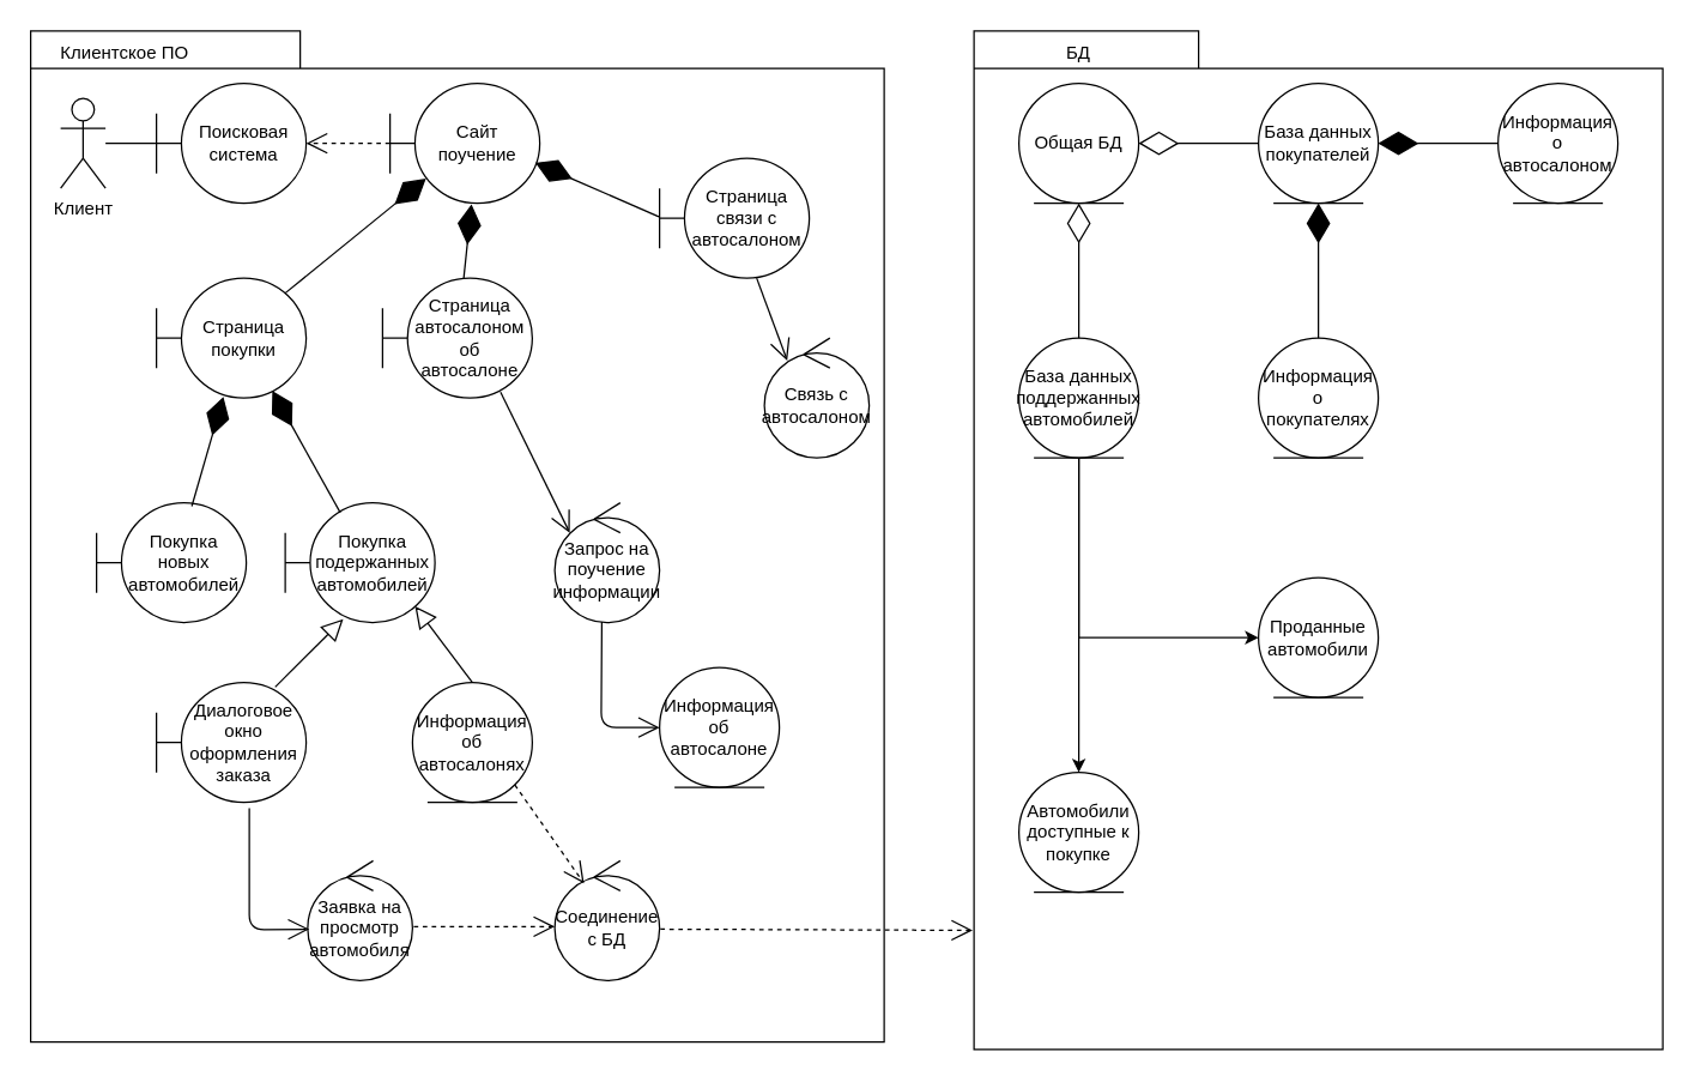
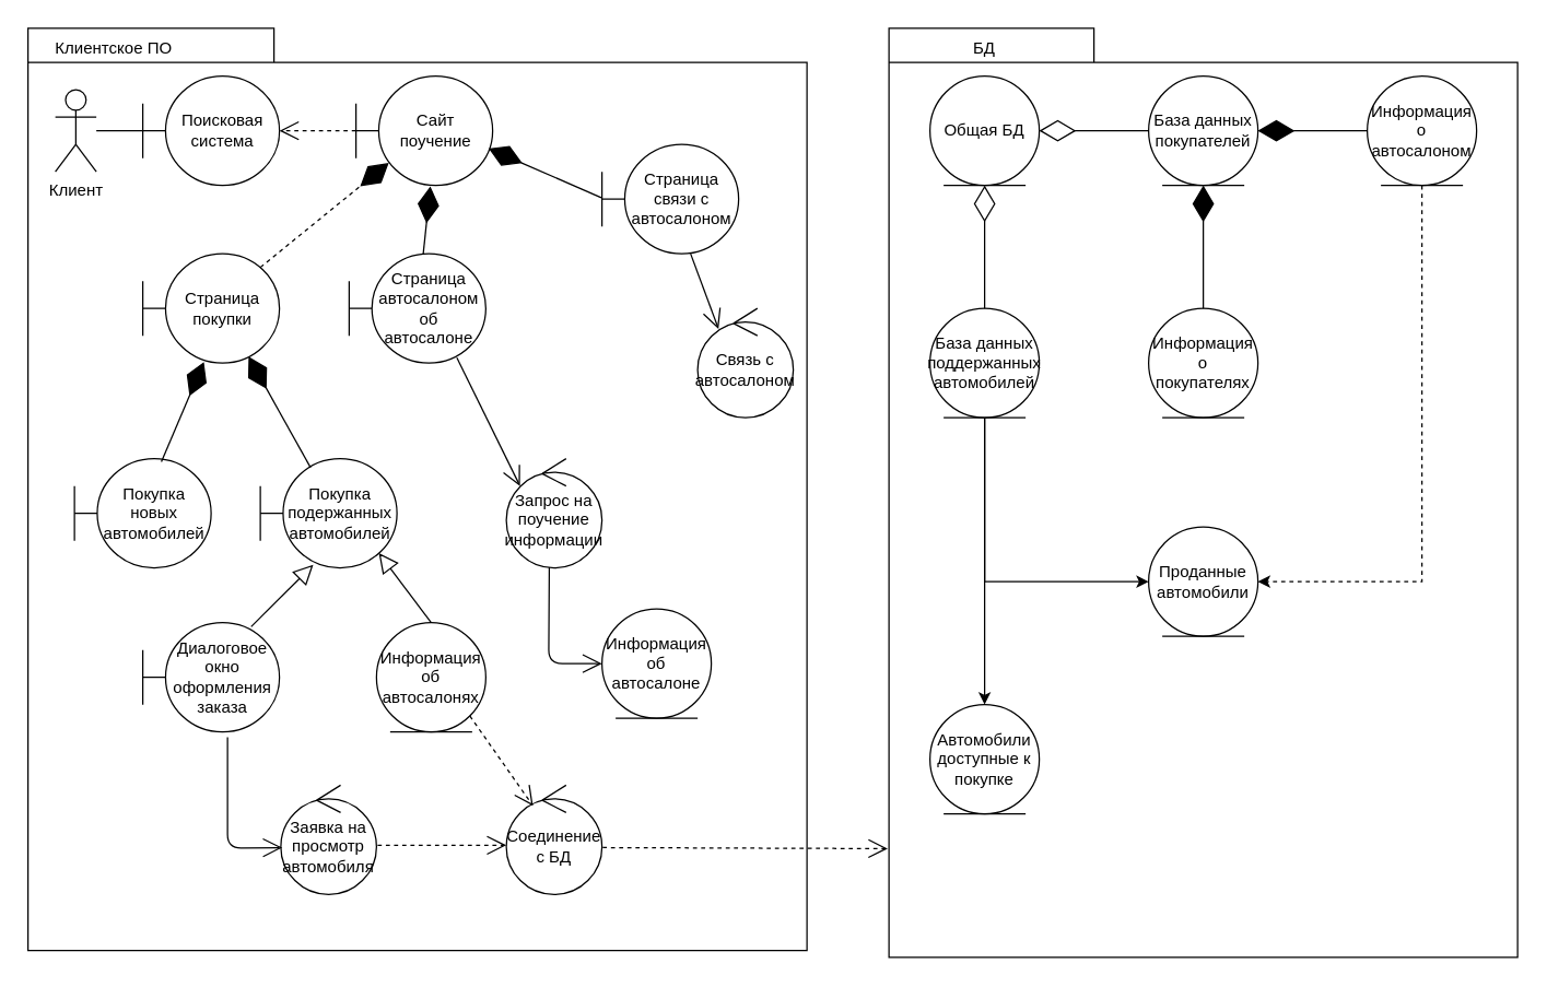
  <mxCell id="0" />
  <mxCell id="1" parent="0" />
  <mxCell id="2" value="" style="shape=folder;fontStyle=1;spacingTop=10;tabWidth=180;tabHeight=25;tabPosition=left;html=1;" vertex="1" parent="1"><mxGeometry x="20" y="20" width="570" height="675" as="geometry" /></mxCell>
  <mxCell id="3" value="" style="shape=folder;fontStyle=1;spacingTop=10;tabWidth=150;tabHeight=25;tabPosition=left;html=1;" vertex="1" parent="1"><mxGeometry x="650" y="20" width="460" height="680" as="geometry" /></mxCell>
  <mxCell id="4" value="" style="edgeStyle=orthogonalEdgeStyle;rounded=0;orthogonalLoop=1;jettySize=auto;html=1;endArrow=none;" edge="1" parent="1" source="5" target="6"><mxGeometry relative="1" as="geometry" /></mxCell>
  <mxCell id="5" value="Клиент" style="shape=umlActor;verticalLabelPosition=bottom;verticalAlign=top;html=1;outlineConnect=0;" vertex="1" parent="1"><mxGeometry x="40" y="65" width="30" height="60" as="geometry" /></mxCell>
  <mxCell id="6" value="Поисковая система" style="shape=umlBoundary;whiteSpace=wrap;html=1;" vertex="1" parent="1"><mxGeometry x="104" y="55" width="100" height="80" as="geometry" /></mxCell>
  <mxCell id="7" value="Сайт поучение" style="shape=umlBoundary;whiteSpace=wrap;html=1;" vertex="1" parent="1"><mxGeometry x="260" y="55" width="100" height="80" as="geometry" /></mxCell>
  <mxCell id="8" value="Страница покупки" style="shape=umlBoundary;whiteSpace=wrap;html=1;" vertex="1" parent="1"><mxGeometry x="104" y="185" width="100" height="80" as="geometry" /></mxCell>
  <mxCell id="9" value="Страница автосалоном об автосалоне" style="shape=umlBoundary;whiteSpace=wrap;html=1;" vertex="1" parent="1"><mxGeometry x="255" y="185" width="100" height="80" as="geometry" /></mxCell>
  <mxCell id="10" value="Страница связи с автосалоном" style="shape=umlBoundary;whiteSpace=wrap;html=1;" vertex="1" parent="1"><mxGeometry x="440" y="105" width="100" height="80" as="geometry" /></mxCell>
- <mxCell id="11" value="Покупка новых автомобилей" style="shape=umlBoundary;whiteSpace=wrap;html=1;" vertex="1" parent="1"><mxGeometry x="64" y="335" width="100" height="80" as="geometry" /></mxCell>
+ <mxCell id="11" value="Покупка новых автомобилей" style="shape=umlBoundary;whiteSpace=wrap;html=1;" vertex="1" parent="1"><mxGeometry x="54" y="335" width="100" height="80" as="geometry" /></mxCell>
  <mxCell id="12" value="Покупка подержанных автомобилей" style="shape=umlBoundary;whiteSpace=wrap;html=1;" vertex="1" parent="1"><mxGeometry x="190" y="335" width="100" height="80" as="geometry" /></mxCell>
  <mxCell id="13" value="Связь с автосалоном" style="ellipse;shape=umlControl;whiteSpace=wrap;html=1;" vertex="1" parent="1"><mxGeometry x="510" y="225" width="70" height="80" as="geometry" /></mxCell>
  <mxCell id="14" value="Запрос на поучение информации" style="ellipse;shape=umlControl;whiteSpace=wrap;html=1;" vertex="1" parent="1"><mxGeometry x="370" y="335" width="70" height="80" as="geometry" /></mxCell>
  <mxCell id="15" value="Информация об автосалоне" style="ellipse;shape=umlEntity;whiteSpace=wrap;html=1;" vertex="1" parent="1"><mxGeometry x="440" y="445" width="80" height="80" as="geometry" /></mxCell>
  <mxCell id="16" value="Соединение с БД" style="ellipse;shape=umlControl;whiteSpace=wrap;html=1;" vertex="1" parent="1"><mxGeometry x="370" y="574" width="70" height="80" as="geometry" /></mxCell>
  <mxCell id="17" value="Общая БД" style="ellipse;shape=umlEntity;whiteSpace=wrap;html=1;" vertex="1" parent="1"><mxGeometry x="680" y="55" width="80" height="80" as="geometry" /></mxCell>
  <mxCell id="18" value="База данных покупателей" style="ellipse;shape=umlEntity;whiteSpace=wrap;html=1;" vertex="1" parent="1"><mxGeometry x="840" y="55" width="80" height="80" as="geometry" /></mxCell>
  <mxCell id="19" style="edgeStyle=orthogonalEdgeStyle;rounded=0;orthogonalLoop=1;jettySize=auto;html=1;exitX=0.5;exitY=1;exitDx=0;exitDy=0;entryX=0.5;entryY=0;entryDx=0;entryDy=0;" edge="1" parent="1" source="21" target="29"><mxGeometry relative="1" as="geometry" /></mxCell>
  <mxCell id="20" style="edgeStyle=orthogonalEdgeStyle;rounded=0;orthogonalLoop=1;jettySize=auto;html=1;exitX=0.5;exitY=1;exitDx=0;exitDy=0;entryX=0;entryY=0.5;entryDx=0;entryDy=0;" edge="1" parent="1" source="21" target="28"><mxGeometry relative="1" as="geometry" /></mxCell>
  <mxCell id="21" value="База данных поддержанных автомобилей" style="ellipse;shape=umlEntity;whiteSpace=wrap;html=1;" vertex="1" parent="1"><mxGeometry x="680" y="225" width="80" height="80" as="geometry" /></mxCell>
+ <mxCell id="22" style="edgeStyle=orthogonalEdgeStyle;rounded=0;orthogonalLoop=1;jettySize=auto;html=1;exitX=0.5;exitY=1;exitDx=0;exitDy=0;entryX=1;entryY=0.5;entryDx=0;entryDy=0;dashed=1;" edge="1" parent="1" source="23" target="28"><mxGeometry relative="1" as="geometry" /></mxCell>
  <mxCell id="23" value="Информация о автосалоном" style="ellipse;shape=umlEntity;whiteSpace=wrap;html=1;" vertex="1" parent="1"><mxGeometry x="1000" y="55" width="80" height="80" as="geometry" /></mxCell>
  <mxCell id="24" value="Информация об автосалонях" style="ellipse;shape=umlEntity;whiteSpace=wrap;html=1;" vertex="1" parent="1"><mxGeometry x="275" y="455" width="80" height="80" as="geometry" /></mxCell>
  <mxCell id="25" value="Диалоговое окно оформления заказа" style="shape=umlBoundary;whiteSpace=wrap;html=1;" vertex="1" parent="1"><mxGeometry x="104" y="455" width="100" height="80" as="geometry" /></mxCell>
  <mxCell id="26" value="Заявка на просмотр автомобиля" style="ellipse;shape=umlControl;whiteSpace=wrap;html=1;" vertex="1" parent="1"><mxGeometry x="205" y="574" width="70" height="80" as="geometry" /></mxCell>
  <mxCell id="27" value="Информация о покупателях" style="ellipse;shape=umlEntity;whiteSpace=wrap;html=1;" vertex="1" parent="1"><mxGeometry x="840" y="225" width="80" height="80" as="geometry" /></mxCell>
  <mxCell id="28" value="Проданные автомобили" style="ellipse;shape=umlEntity;whiteSpace=wrap;html=1;" vertex="1" parent="1"><mxGeometry x="840" y="385" width="80" height="80" as="geometry" /></mxCell>
  <mxCell id="29" value="Автомобили доступные к покупке" style="ellipse;shape=umlEntity;whiteSpace=wrap;html=1;" vertex="1" parent="1"><mxGeometry x="680" y="515" width="80" height="80" as="geometry" /></mxCell>
  <mxCell id="30" value="" style="endArrow=diamondThin;endFill=0;endSize=24;html=1;entryX=0.5;entryY=1;entryDx=0;entryDy=0;exitX=0.5;exitY=0;exitDx=0;exitDy=0;" edge="1" parent="1" source="21" target="17"><mxGeometry width="160" relative="1" as="geometry"><mxPoint x="500" y="235" as="sourcePoint" /><mxPoint x="660" y="235" as="targetPoint" /></mxGeometry></mxCell>
  <mxCell id="31" value="" style="endArrow=diamondThin;endFill=0;endSize=24;html=1;entryX=1;entryY=0.5;entryDx=0;entryDy=0;exitX=0;exitY=0.5;exitDx=0;exitDy=0;" edge="1" parent="1" source="18" target="17"><mxGeometry width="160" relative="1" as="geometry"><mxPoint x="730" y="235" as="sourcePoint" /><mxPoint x="730" y="145" as="targetPoint" /></mxGeometry></mxCell>
  <mxCell id="32" value="" style="endArrow=diamondThin;endFill=1;endSize=24;html=1;entryX=0.5;entryY=1;entryDx=0;entryDy=0;exitX=0.5;exitY=0;exitDx=0;exitDy=0;" edge="1" parent="1" source="27" target="18"><mxGeometry width="160" relative="1" as="geometry"><mxPoint x="500" y="65" as="sourcePoint" /><mxPoint x="660" y="65" as="targetPoint" /></mxGeometry></mxCell>
  <mxCell id="33" value="" style="endArrow=diamondThin;endFill=1;endSize=24;html=1;entryX=1;entryY=0.5;entryDx=0;entryDy=0;exitX=0;exitY=0.5;exitDx=0;exitDy=0;" edge="1" parent="1" source="23" target="18"><mxGeometry width="160" relative="1" as="geometry"><mxPoint x="890" y="235" as="sourcePoint" /><mxPoint x="890" y="145" as="targetPoint" /></mxGeometry></mxCell>
  <mxCell id="34" value="" style="endArrow=diamondThin;endFill=1;endSize=24;html=1;exitX=-0.005;exitY=0.488;exitDx=0;exitDy=0;exitPerimeter=0;entryX=0.97;entryY=0.662;entryDx=0;entryDy=0;entryPerimeter=0;" edge="1" parent="1" source="10" target="7"><mxGeometry width="160" relative="1" as="geometry"><mxPoint x="380" y="105" as="sourcePoint" /><mxPoint x="540" y="105" as="targetPoint" /></mxGeometry></mxCell>
  <mxCell id="35" value="" style="endArrow=diamondThin;endFill=1;endSize=24;html=1;entryX=0.544;entryY=1.01;entryDx=0;entryDy=0;entryPerimeter=0;" edge="1" parent="1" source="9" target="7"><mxGeometry width="160" relative="1" as="geometry"><mxPoint x="402.5" y="171.08" as="sourcePoint" /><mxPoint x="320" y="135" as="targetPoint" /></mxGeometry></mxCell>
- <mxCell id="36" value="" style="endArrow=diamondThin;endFill=1;endSize=24;html=1;exitX=0.86;exitY=0.125;exitDx=0;exitDy=0;exitPerimeter=0;entryX=0.24;entryY=0.795;entryDx=0;entryDy=0;entryPerimeter=0;" edge="1" parent="1" source="8" target="7"><mxGeometry width="160" relative="1" as="geometry"><mxPoint x="319.215" y="195" as="sourcePoint" /><mxPoint x="324.4" y="145.8" as="targetPoint" /></mxGeometry></mxCell>
+ <mxCell id="36" value="" style="endArrow=diamondThin;endFill=1;endSize=24;html=1;exitX=0.86;exitY=0.125;exitDx=0;exitDy=0;exitPerimeter=0;entryX=0.24;entryY=0.795;entryDx=0;entryDy=0;entryPerimeter=0;dashed=1;" edge="1" parent="1" source="8" target="7"><mxGeometry width="160" relative="1" as="geometry"><mxPoint x="319.215" y="195" as="sourcePoint" /><mxPoint x="324.4" y="145.8" as="targetPoint" /></mxGeometry></mxCell>
  <mxCell id="37" value="" style="endArrow=block;endFill=0;endSize=12;html=1;entryX=0.867;entryY=0.863;entryDx=0;entryDy=0;entryPerimeter=0;exitX=0.5;exitY=0;exitDx=0;exitDy=0;" edge="1" parent="1" source="24" target="12"><mxGeometry width="160" relative="1" as="geometry"><mxPoint x="126.3" y="341.08" as="sourcePoint" /><mxPoint x="154.1" y="276.68" as="targetPoint" /></mxGeometry></mxCell>
  <mxCell id="38" value="" style="endArrow=block;endFill=0;endSize=12;html=1;exitX=0.793;exitY=0.038;exitDx=0;exitDy=0;exitPerimeter=0;entryX=0.387;entryY=0.971;entryDx=0;entryDy=0;entryPerimeter=0;" edge="1" parent="1" source="25" target="12"><mxGeometry width="160" relative="1" as="geometry"><mxPoint x="120" y="333.32" as="sourcePoint" /><mxPoint x="138.7" y="256.68" as="targetPoint" /></mxGeometry></mxCell>
  <mxCell id="39" value="" style="endArrow=diamondThin;endFill=1;endSize=24;html=1;exitX=0.636;exitY=0.029;exitDx=0;exitDy=0;exitPerimeter=0;entryX=0.447;entryY=0.99;entryDx=0;entryDy=0;entryPerimeter=0;" edge="1" parent="1" source="11" target="8"><mxGeometry width="160" relative="1" as="geometry"><mxPoint x="200" y="205" as="sourcePoint" /><mxPoint x="294" y="128.6" as="targetPoint" /></mxGeometry></mxCell>
  <mxCell id="40" value="" style="endArrow=diamondThin;endFill=1;endSize=24;html=1;exitX=0.368;exitY=0.082;exitDx=0;exitDy=0;exitPerimeter=0;entryX=0.774;entryY=0.942;entryDx=0;entryDy=0;entryPerimeter=0;" edge="1" parent="1" source="12" target="8"><mxGeometry width="160" relative="1" as="geometry"><mxPoint x="127.6" y="347.32" as="sourcePoint" /><mxPoint x="158.7" y="274.2" as="targetPoint" /></mxGeometry></mxCell>
  <mxCell id="41" value="" style="endArrow=open;endFill=1;endSize=12;html=1;exitX=1.008;exitY=0.571;exitDx=0;exitDy=0;exitPerimeter=0;entryX=-0.002;entryY=0.883;entryDx=0;entryDy=0;entryPerimeter=0;dashed=1;" edge="1" parent="1" source="16" target="3"><mxGeometry width="160" relative="1" as="geometry"><mxPoint x="530" y="575" as="sourcePoint" /><mxPoint x="690" y="575" as="targetPoint" /></mxGeometry></mxCell>
  <mxCell id="42" value="" style="endArrow=open;endFill=1;endSize=12;html=1;exitX=1.012;exitY=0.551;exitDx=0;exitDy=0;exitPerimeter=0;dashed=1;" edge="1" parent="1" source="26"><mxGeometry width="160" relative="1" as="geometry"><mxPoint x="450.56" y="629.68" as="sourcePoint" /><mxPoint x="370" y="618" as="targetPoint" /></mxGeometry></mxCell>
  <mxCell id="43" value="" style="endArrow=open;endFill=1;endSize=12;html=1;exitX=1;exitY=1;exitDx=0;exitDy=0;dashed=1;entryX=0.279;entryY=0.189;entryDx=0;entryDy=0;entryPerimeter=0;" edge="1" parent="1" source="24" target="16"><mxGeometry width="160" relative="1" as="geometry"><mxPoint x="285.84" y="628.08" as="sourcePoint" /><mxPoint x="380" y="628" as="targetPoint" /></mxGeometry></mxCell>
  <mxCell id="44" value="" style="endArrow=open;endFill=1;endSize=12;html=1;exitX=0.62;exitY=1.049;exitDx=0;exitDy=0;exitPerimeter=0;entryX=0.015;entryY=0.571;entryDx=0;entryDy=0;entryPerimeter=0;" edge="1" parent="1" source="25" target="26"><mxGeometry width="160" relative="1" as="geometry"><mxPoint x="130" y="700" as="sourcePoint" /><mxPoint x="338.52" y="700.76" as="targetPoint" /><Array as="points"><mxPoint x="166" y="620" /></Array></mxGeometry></mxCell>
  <mxCell id="45" value="" style="endArrow=open;endFill=1;endSize=12;html=1;exitX=0.788;exitY=0.952;exitDx=0;exitDy=0;exitPerimeter=0;entryX=0.143;entryY=0.25;entryDx=0;entryDy=0;entryPerimeter=0;" edge="1" parent="1" source="9" target="14"><mxGeometry width="160" relative="1" as="geometry"><mxPoint x="450.56" y="629.68" as="sourcePoint" /><mxPoint x="659.08" y="630.44" as="targetPoint" /></mxGeometry></mxCell>
  <mxCell id="46" value="" style="endArrow=open;endFill=1;endSize=12;html=1;exitX=0.449;exitY=0.993;exitDx=0;exitDy=0;exitPerimeter=0;entryX=0;entryY=0.5;entryDx=0;entryDy=0;" edge="1" parent="1" source="14" target="15"><mxGeometry width="160" relative="1" as="geometry"><mxPoint x="343.8" y="271.16" as="sourcePoint" /><mxPoint x="390.01" y="365" as="targetPoint" /><Array as="points"><mxPoint x="401" y="485" /></Array></mxGeometry></mxCell>
  <mxCell id="47" value="" style="endArrow=open;endFill=1;endSize=12;html=1;entryX=0.218;entryY=0.188;entryDx=0;entryDy=0;entryPerimeter=0;" edge="1" parent="1" source="10" target="13"><mxGeometry width="160" relative="1" as="geometry"><mxPoint x="353.8" y="281.16" as="sourcePoint" /><mxPoint x="480" y="255" as="targetPoint" /></mxGeometry></mxCell>
  <mxCell id="48" value="" style="endArrow=open;endFill=1;endSize=12;html=1;exitX=-0.001;exitY=0.501;exitDx=0;exitDy=0;exitPerimeter=0;dashed=1;" edge="1" parent="1" source="7" target="6"><mxGeometry width="160" relative="1" as="geometry"><mxPoint x="514.84" y="195" as="sourcePoint" /><mxPoint x="535.26" y="250.04" as="targetPoint" /></mxGeometry></mxCell>
  <mxCell id="49" value="Клиентское ПО" style="text;html=1;strokeColor=none;fillColor=none;align=center;verticalAlign=middle;whiteSpace=wrap;rounded=0;dashed=1;" vertex="1" parent="1"><mxGeometry x="20" y="25" width="126" height="20" as="geometry" /></mxCell>
  <mxCell id="50" value="БД" style="text;html=1;strokeColor=none;fillColor=none;align=center;verticalAlign=middle;whiteSpace=wrap;rounded=0;dashed=1;" vertex="1" parent="1"><mxGeometry x="657" y="25" width="126" height="20" as="geometry" /></mxCell>
